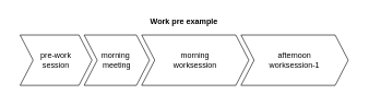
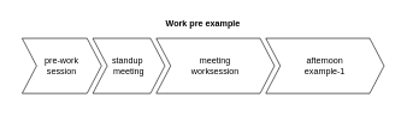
  <mxCell id="0" />
  <mxCell id="1" parent="0" />
  <mxCell id="2" value="" style="group" vertex="1" connectable="0" parent="1"><mxGeometry x="20" y="20" width="514" height="120" as="geometry" /></mxCell>
  <mxCell id="3" value="Work pre example" style="swimlane;childLayout=stackLayout;horizontal=1;fillColor=none;horizontalStack=1;resizeParent=1;resizeParentMax=0;resizeLast=0;collapsible=0;strokeColor=none;stackBorder=10;stackSpacing=-12;resizable=1;align=center;points=[];whiteSpace=wrap;html=1;" vertex="1" parent="2"><mxGeometry width="522" height="120" as="geometry" /></mxCell>
  <mxCell id="4" value="pre-work &lt;br&gt;session" style="shape=step;perimeter=stepPerimeter;fixedSize=1;points=[];whiteSpace=wrap;html=1;" vertex="1" parent="3"><mxGeometry x="10" y="33" width="110" height="77" as="geometry" /></mxCell>
- <mxCell id="5" value="morning&amp;nbsp;&lt;br&gt;meeting" style="shape=step;perimeter=stepPerimeter;fixedSize=1;points=[];whiteSpace=wrap;html=1;" vertex="1" parent="3"><mxGeometry x="108" y="33" width="100" height="77" as="geometry" /></mxCell>
- <mxCell id="6" value="morning&lt;br&gt;worksession" style="shape=step;perimeter=stepPerimeter;fixedSize=1;points=[];whiteSpace=wrap;html=1;" vertex="1" parent="3"><mxGeometry x="196" y="33" width="164" height="77" as="geometry" /></mxCell>
- <mxCell id="7" value="afternoon&lt;br&gt;worksession-1" style="shape=step;perimeter=stepPerimeter;fixedSize=1;points=[];whiteSpace=wrap;html=1;" vertex="1" parent="3"><mxGeometry x="348" y="33" width="164" height="77" as="geometry" /></mxCell>
+ <mxCell id="5" value="standup&amp;nbsp;&lt;br&gt;meeting" style="shape=step;perimeter=stepPerimeter;fixedSize=1;points=[];whiteSpace=wrap;html=1;" vertex="1" parent="3"><mxGeometry x="108" y="33" width="100" height="77" as="geometry" /></mxCell>
+ <mxCell id="6" value="meeting&lt;br&gt;worksession" style="shape=step;perimeter=stepPerimeter;fixedSize=1;points=[];whiteSpace=wrap;html=1;" vertex="1" parent="3"><mxGeometry x="196" y="33" width="164" height="77" as="geometry" /></mxCell>
+ <mxCell id="7" value="afternoon&lt;br&gt;example-1" style="shape=step;perimeter=stepPerimeter;fixedSize=1;points=[];whiteSpace=wrap;html=1;" vertex="1" parent="3"><mxGeometry x="348" y="33" width="164" height="77" as="geometry" /></mxCell>
